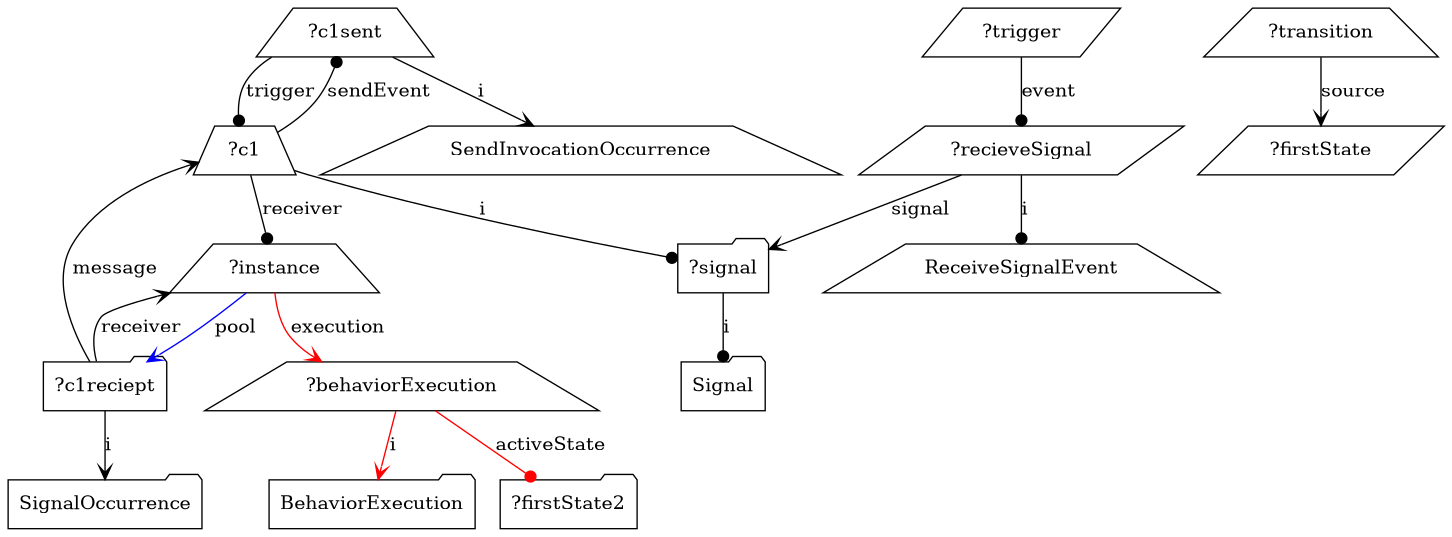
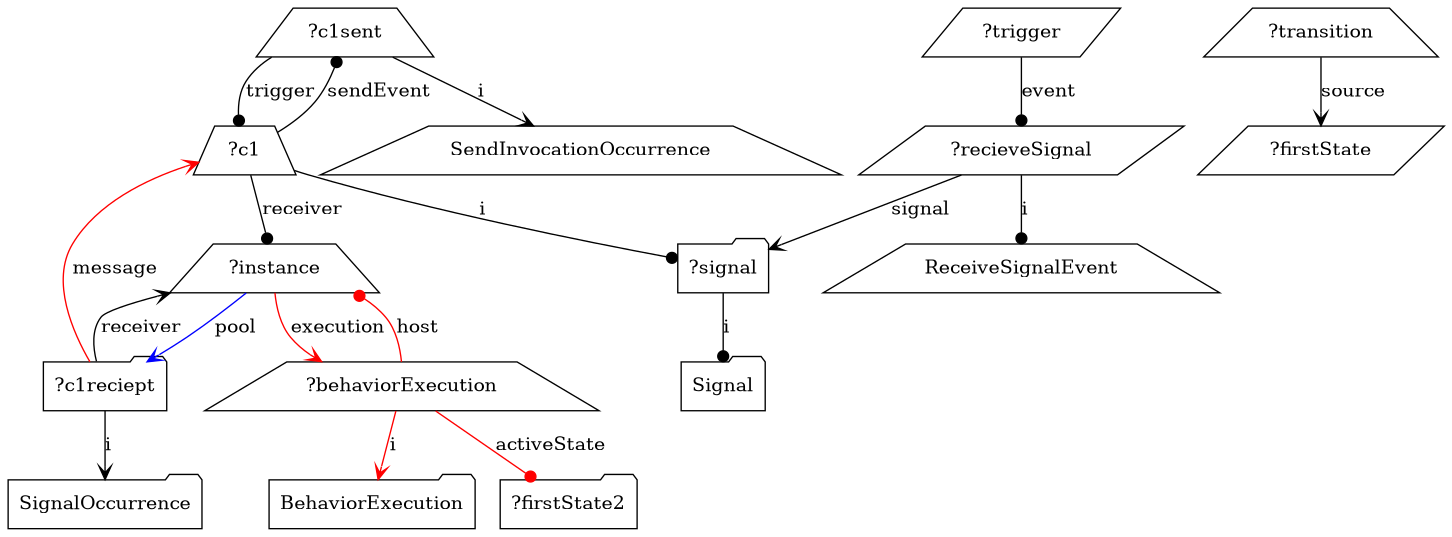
  digraph {
    node [shape=trapezium]
    edge [arrowhead=vee]
    "?c1sent"
    SendInvocationOccurrence
    "?c1"
    "?signal" [shape=folder]
    "?instance"
    "?recieveSignal" [shape=parallelogram]
    ReceiveSignalEvent
    Signal [shape=folder]
    "?c1reciept" [shape=folder]
    SignalOccurrence [shape=folder]
    "?behaviorExecution"
    "?firstState2" [shape=folder]
    BehaviorExecution [shape=folder]
    "?firstState" [shape=parallelogram]
    "?transition"
    "?trigger" [shape=parallelogram]
    "?c1sent" -> SendInvocationOccurrence [label=i]
    "?c1sent" -> "?c1" [arrowhead=dot label=trigger]
    "?c1" -> "?c1sent" [arrowhead=dot label=sendEvent]
    "?c1" -> "?signal" [arrowhead=dot label=i]
    "?c1" -> "?instance" [arrowhead=dot label=receiver]
    "?signal" -> Signal [arrowhead=dot label=i]
    "?instance" -> "?c1reciept" [color=blue label=pool]
    "?instance" -> "?behaviorExecution" [color=red label=execution]
    "?recieveSignal" -> "?signal" [label=signal]
    "?recieveSignal" -> ReceiveSignalEvent [arrowhead=dot label=i]
-   "?c1reciept" -> "?c1" [label=message]
+   "?c1reciept" -> "?c1" [label=message color=red]
    "?c1reciept" -> "?instance" [label=receiver]
    "?c1reciept" -> SignalOccurrence [label=i]
+   "?behaviorExecution" -> "?instance" [arrowhead=dot color=red label=host]
    "?behaviorExecution" -> "?firstState2" [arrowhead=dot color=red label=activeState]
    "?behaviorExecution" -> BehaviorExecution [color=red label=i]
    "?transition" -> "?firstState" [label=source]
    "?trigger" -> "?recieveSignal" [arrowhead=dot label=event]
  }
